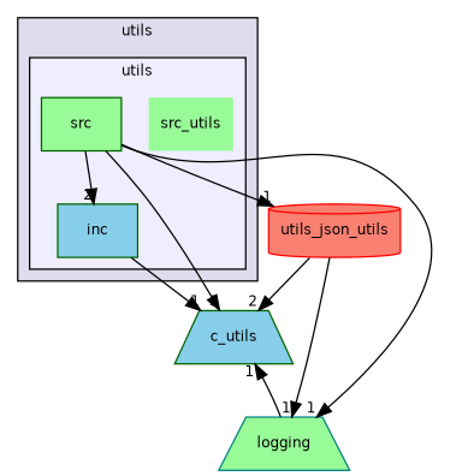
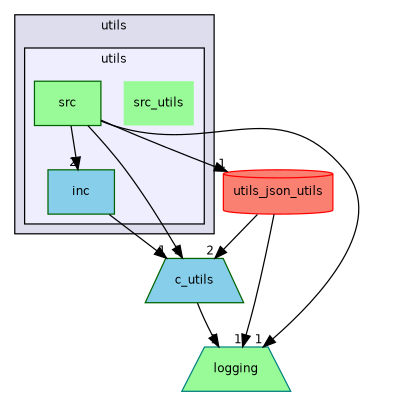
  digraph {
    compound=true
    node [color=darkgreen fillcolor=palegreen fontname=Helvetica fontsize=10 shape=box style=filled]
    edge [headlabel=1 labeldistance=1.5 labelfontname=Helvetica labelfontsize=10]
    n1 [color=teal label=src_utils shape=plaintext]
    n2 [fillcolor=skyblue label=inc]
    n3 [label=src]
    n4 [fillcolor=skyblue label=c_utils shape=trapezium]
    n5 [color=red fillcolor=salmon label=utils_json_utils shape=cylinder]
    n6 [color=teal label=logging shape=trapezium]
    subgraph cluster_1 {
      bgcolor="#ddddee"
      fontname=Helvetica
      fontsize=10
      label=utils
      pencolor=black
      subgraph cluster_2 {
        bgcolor="#eeeeff"
        fontname=Helvetica
        fontsize=10
        label=utils
        pencolor=black
        n1
        n2
        n3
      }
    }
    n2 -> n4
    n3 -> n2 [headlabel=2]
    n3 -> n4 [headlabel=3]
    n3 -> n5
    n3 -> n6
-   n6 -> n4
+   n4 -> n6
    n5 -> n4 [headlabel=2]
    n5 -> n6
  }
